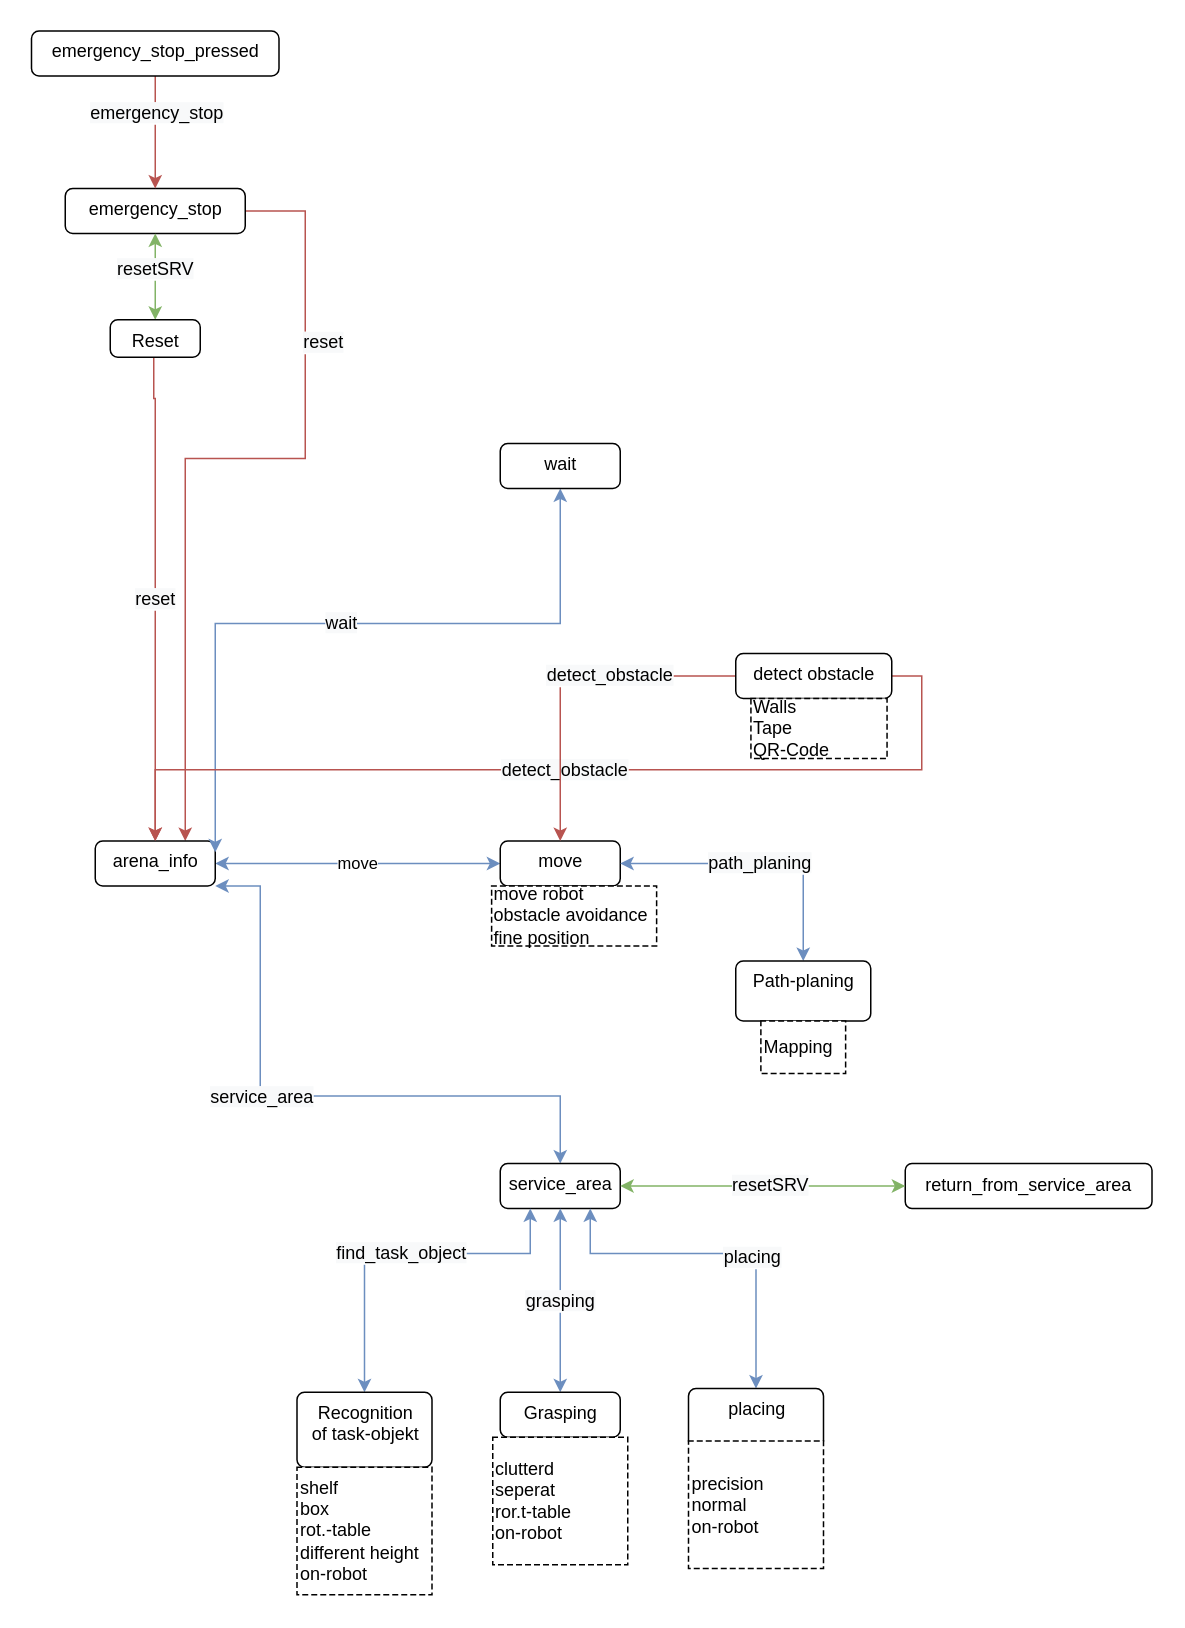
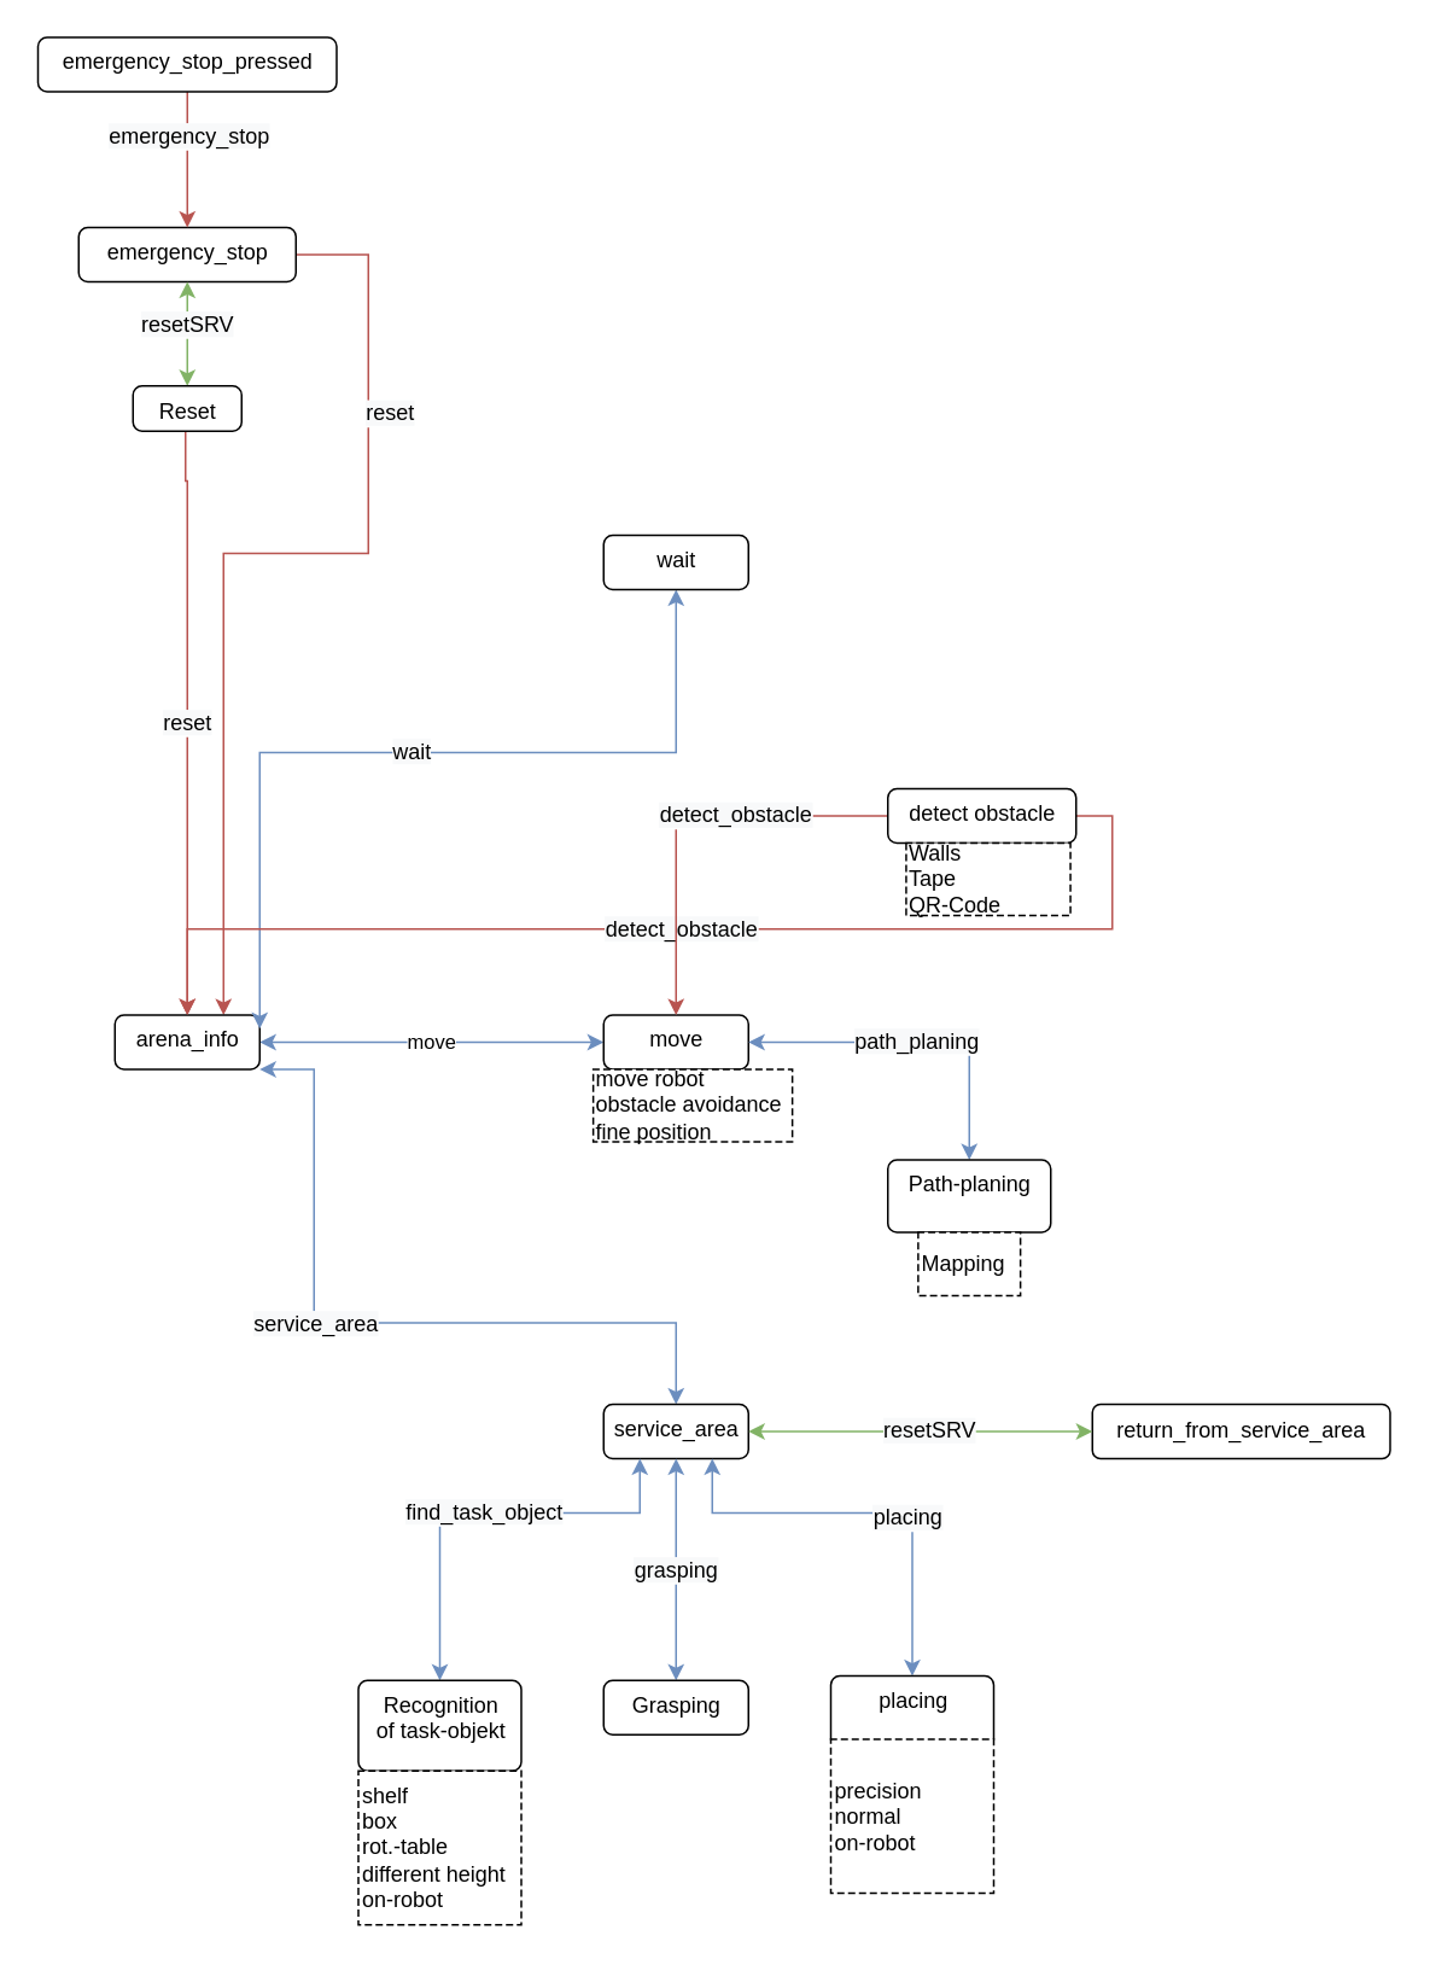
  <mxCell id="0" />
  <mxCell id="1" parent="0" />
  <mxCell id="2" value="" style="edgeStyle=orthogonalEdgeStyle;rounded=0;orthogonalLoop=1;jettySize=auto;html=1;entryX=0.75;entryY=0;entryDx=0;entryDy=0;fillColor=#f8cecc;strokeColor=#b85450;exitX=1;exitY=0.5;exitDx=0;exitDy=0;" parent="1" source="4" target="12" edge="1"><mxGeometry relative="1" as="geometry"><Array as="points"><mxPoint x="203" y="140" /><mxPoint x="203" y="305" /><mxPoint x="123" y="305" /></Array></mxGeometry></mxCell>
  <mxCell id="3" value="&lt;span style=&quot;font-size: 12px ; background-color: rgb(248 , 249 , 250)&quot;&gt;reset&lt;/span&gt;" style="edgeLabel;html=1;align=center;verticalAlign=middle;resizable=0;points=[];" vertex="1" connectable="0" parent="2"><mxGeometry x="-0.804" y="2" relative="1" as="geometry"><mxPoint x="9" y="74.5" as="offset" /></mxGeometry></mxCell>
  <mxCell id="4" value="emergency_stop" style="html=1;align=center;verticalAlign=top;rounded=1;absoluteArcSize=1;arcSize=10;dashed=0;" parent="1" vertex="1"><mxGeometry x="43" y="125" width="120" height="30" as="geometry" /></mxCell>
  <mxCell id="5" value="" style="edgeStyle=orthogonalEdgeStyle;rounded=0;orthogonalLoop=1;jettySize=auto;html=1;fillColor=#f8cecc;strokeColor=#b85450;" parent="1" source="7" target="4" edge="1"><mxGeometry relative="1" as="geometry" /></mxCell>
  <mxCell id="6" value="&lt;span style=&quot;font-size: 12px ; background-color: rgb(248 , 249 , 250)&quot;&gt;emergency_stop&lt;/span&gt;" style="edgeLabel;html=1;align=center;verticalAlign=middle;resizable=0;points=[];" vertex="1" connectable="0" parent="5"><mxGeometry x="-0.355" relative="1" as="geometry"><mxPoint as="offset" /></mxGeometry></mxCell>
  <mxCell id="7" value="emergency_stop_pressed" style="html=1;align=center;verticalAlign=top;rounded=1;absoluteArcSize=1;arcSize=10;dashed=0;" parent="1" vertex="1"><mxGeometry x="20.5" y="20" width="165" height="30" as="geometry" /></mxCell>
  <mxCell id="8" value="&lt;span style=&quot;color: rgb(0 , 0 , 0) ; font-family: &amp;#34;helvetica&amp;#34; ; font-size: 12px ; font-style: normal ; font-weight: 400 ; letter-spacing: normal ; text-align: center ; text-indent: 0px ; text-transform: none ; word-spacing: 0px ; background-color: rgb(248 , 249 , 250) ; display: inline ; float: none&quot;&gt;reset&lt;/span&gt;" style="edgeStyle=orthogonalEdgeStyle;rounded=0;orthogonalLoop=1;jettySize=auto;html=1;fillColor=#f8cecc;strokeColor=#b85450;entryX=0.5;entryY=0;entryDx=0;entryDy=0;" parent="1" target="12" edge="1"><mxGeometry relative="1" as="geometry"><mxPoint x="102" y="237.5" as="sourcePoint" /><mxPoint x="102" y="305" as="targetPoint" /><Array as="points"><mxPoint x="102" y="265" /></Array></mxGeometry></mxCell>
  <mxCell id="9" value="&lt;span style=&quot;color: rgb(0 , 0 , 0) ; font-family: &amp;#34;helvetica&amp;#34; ; font-size: 12px ; font-style: normal ; font-weight: 400 ; letter-spacing: normal ; text-align: center ; text-indent: 0px ; text-transform: none ; word-spacing: 0px ; background-color: rgb(248 , 249 , 250) ; display: inline ; float: none&quot;&gt;resetSRV&lt;/span&gt;" style="edgeStyle=orthogonalEdgeStyle;rounded=0;orthogonalLoop=1;jettySize=auto;html=1;entryX=0.5;entryY=1;entryDx=0;entryDy=0;fillColor=#d5e8d4;strokeColor=#82b366;startArrow=classic;startFill=1;" parent="1" source="10" target="4" edge="1"><mxGeometry x="0.181" relative="1" as="geometry"><mxPoint x="173" y="140" as="targetPoint" /><Array as="points"><mxPoint x="103" y="165" /><mxPoint x="103" y="165" /></Array><mxPoint as="offset" /></mxGeometry></mxCell>
  <mxCell id="10" value="Reset" style="html=1;align=center;verticalAlign=top;rounded=1;absoluteArcSize=1;arcSize=10;dashed=0;" parent="1" vertex="1"><mxGeometry x="73" y="212.5" width="60" height="25" as="geometry" /></mxCell>
  <mxCell id="11" value="move" style="edgeStyle=orthogonalEdgeStyle;rounded=0;orthogonalLoop=1;jettySize=auto;html=1;fillColor=#dae8fc;strokeColor=#6c8ebf;startArrow=classic;startFill=1;exitX=1;exitY=0.5;exitDx=0;exitDy=0;" parent="1" source="12" target="15" edge="1"><mxGeometry relative="1" as="geometry"><Array as="points"><mxPoint x="293" y="575" /><mxPoint x="293" y="575" /></Array></mxGeometry></mxCell>
  <mxCell id="12" value="arena_info" style="html=1;align=center;verticalAlign=top;rounded=1;absoluteArcSize=1;arcSize=10;dashed=0;" parent="1" vertex="1"><mxGeometry x="63" y="560" width="80" height="30" as="geometry" /></mxCell>
  <mxCell id="13" value="&lt;span style=&quot;color: rgb(0 , 0 , 0) ; font-family: &amp;#34;helvetica&amp;#34; ; font-size: 12px ; font-style: normal ; font-weight: 400 ; letter-spacing: normal ; text-align: center ; text-indent: 0px ; text-transform: none ; word-spacing: 0px ; background-color: rgb(248 , 249 , 250) ; display: inline ; float: none&quot;&gt;wait&lt;/span&gt;" style="rounded=0;orthogonalLoop=1;jettySize=auto;html=1;fillColor=#dae8fc;strokeColor=#6c8ebf;edgeStyle=elbowEdgeStyle;elbow=vertical;startArrow=classic;startFill=1;entryX=1;entryY=0.25;entryDx=0;entryDy=0;" parent="1" source="14" target="12" edge="1"><mxGeometry relative="1" as="geometry"><Array as="points"><mxPoint x="183" y="415" /><mxPoint x="313" y="405" /><mxPoint x="223" y="560" /><mxPoint x="243" y="495" /><mxPoint x="263" y="445" /><mxPoint x="253" y="525" /><mxPoint x="193" y="495" /><mxPoint x="283" y="475" /><mxPoint x="173" y="560" /><mxPoint x="213" y="525" /><mxPoint x="263" y="505" /><mxPoint x="223" y="560" /><mxPoint x="213" y="405" /><mxPoint x="273" y="560" /><mxPoint x="213" y="505" /><mxPoint x="373" y="375" /><mxPoint x="193" y="445" /><mxPoint x="323" y="335" /><mxPoint x="113" y="495" /></Array><mxPoint x="233" y="525" as="targetPoint" /></mxGeometry></mxCell>
  <mxCell id="14" value="wait" style="html=1;align=center;verticalAlign=top;rounded=1;absoluteArcSize=1;arcSize=10;dashed=0;" parent="1" vertex="1"><mxGeometry x="333" y="295" width="80" height="30" as="geometry" /></mxCell>
  <mxCell id="15" value="move" style="html=1;align=center;verticalAlign=top;rounded=1;absoluteArcSize=1;arcSize=10;dashed=0;" parent="1" vertex="1"><mxGeometry x="333" y="560" width="80" height="30" as="geometry" /></mxCell>
  <mxCell id="16" value="" style="edgeStyle=orthogonalEdgeStyle;rounded=0;orthogonalLoop=1;jettySize=auto;html=1;fillColor=#dae8fc;strokeColor=#6c8ebf;startArrow=classic;startFill=1;entryX=1;entryY=1;entryDx=0;entryDy=0;" parent="1" source="18" target="12" edge="1"><mxGeometry relative="1" as="geometry"><Array as="points"><mxPoint x="173" y="730" /><mxPoint x="173" y="590" /></Array></mxGeometry></mxCell>
  <mxCell id="17" value="&lt;span style=&quot;font-size: 12px ; background-color: rgb(248 , 249 , 250)&quot;&gt;service_area&lt;/span&gt;" style="edgeLabel;html=1;align=center;verticalAlign=middle;resizable=0;points=[];" vertex="1" connectable="0" parent="16"><mxGeometry x="0.057" y="-3" relative="1" as="geometry"><mxPoint x="-26" y="3" as="offset" /></mxGeometry></mxCell>
  <mxCell id="18" value="service_area" style="html=1;align=center;verticalAlign=top;rounded=1;absoluteArcSize=1;arcSize=10;dashed=0;" parent="1" vertex="1"><mxGeometry x="333" y="775" width="80" height="30" as="geometry" /></mxCell>
  <mxCell id="19" value="&lt;span style=&quot;color: rgb(0 , 0 , 0) ; font-family: &amp;#34;helvetica&amp;#34; ; font-size: 12px ; font-style: normal ; font-weight: 400 ; letter-spacing: normal ; text-align: center ; text-indent: 0px ; text-transform: none ; word-spacing: 0px ; background-color: rgb(248 , 249 , 250) ; display: inline ; float: none&quot;&gt;path_planing&lt;/span&gt;" style="edgeStyle=orthogonalEdgeStyle;rounded=0;orthogonalLoop=1;jettySize=auto;html=1;entryX=1;entryY=0.5;entryDx=0;entryDy=0;fillColor=#dae8fc;strokeColor=#6c8ebf;exitX=0.5;exitY=0;exitDx=0;exitDy=0;startArrow=classic;startFill=1;" parent="1" source="20" target="15" edge="1"><mxGeometry relative="1" as="geometry"><Array as="points"><mxPoint x="535" y="575" /></Array><mxPoint x="513.75" y="455" as="sourcePoint" /></mxGeometry></mxCell>
  <mxCell id="20" value="Path-planing&lt;br&gt;" style="html=1;align=center;verticalAlign=top;rounded=1;absoluteArcSize=1;arcSize=10;dashed=0;" parent="1" vertex="1"><mxGeometry x="490" y="640" width="90" height="40" as="geometry" /></mxCell>
  <mxCell id="21" value="&lt;span style=&quot;color: rgb(0 , 0 , 0) ; font-family: &amp;#34;helvetica&amp;#34; ; font-size: 12px ; font-style: normal ; font-weight: 400 ; letter-spacing: normal ; text-align: center ; text-indent: 0px ; text-transform: none ; word-spacing: 0px ; background-color: rgb(248 , 249 , 250) ; display: inline ; float: none&quot;&gt;detect_obstacle&lt;/span&gt;" style="edgeStyle=orthogonalEdgeStyle;rounded=0;orthogonalLoop=1;jettySize=auto;html=1;fillColor=#f8cecc;strokeColor=#b85450;exitX=1;exitY=0.5;exitDx=0;exitDy=0;" parent="1" source="24" target="12" edge="1"><mxGeometry relative="1" as="geometry"><mxPoint x="536.25" y="455" as="targetPoint" /></mxGeometry></mxCell>
  <mxCell id="22" value="" style="edgeStyle=orthogonalEdgeStyle;rounded=0;orthogonalLoop=1;jettySize=auto;html=1;fillColor=#f8cecc;strokeColor=#b85450;entryX=0.5;entryY=0;entryDx=0;entryDy=0;exitX=0;exitY=0.5;exitDx=0;exitDy=0;" parent="1" source="24" target="15" edge="1"><mxGeometry relative="1" as="geometry"><Array as="points"><mxPoint x="373" y="450" /></Array></mxGeometry></mxCell>
  <mxCell id="23" value="&lt;span style=&quot;font-size: 12px ; background-color: rgb(248 , 249 , 250)&quot;&gt;detect_obstacle&lt;/span&gt;" style="edgeLabel;html=1;align=center;verticalAlign=middle;resizable=0;points=[];" vertex="1" connectable="0" parent="22"><mxGeometry x="-0.249" y="-1" relative="1" as="geometry"><mxPoint as="offset" /></mxGeometry></mxCell>
  <mxCell id="24" value="detect obstacle" style="html=1;align=center;verticalAlign=top;rounded=1;absoluteArcSize=1;arcSize=10;dashed=0;" parent="1" vertex="1"><mxGeometry x="490" y="435" width="104" height="30" as="geometry" /></mxCell>
  <mxCell id="25" value="Walls&lt;br&gt;Tape&lt;br&gt;QR-Code" style="shape=partialRectangle;html=1;top=1;align=left;dashed=1;" parent="1" vertex="1"><mxGeometry x="500.12" y="465" width="90.75" height="40" as="geometry" /></mxCell>
  <mxCell id="26" value="move robot&lt;br&gt;obstacle avoidance&lt;br&gt;fine position" style="shape=partialRectangle;html=1;top=1;align=left;dashed=1;" parent="1" vertex="1"><mxGeometry x="327.25" y="590" width="110" height="40" as="geometry" /></mxCell>
  <mxCell id="27" value="" style="edgeStyle=orthogonalEdgeStyle;rounded=0;orthogonalLoop=1;jettySize=auto;html=1;fillColor=#dae8fc;strokeColor=#6c8ebf;startArrow=classic;startFill=1;entryX=0.75;entryY=1;entryDx=0;entryDy=0;" parent="1" source="29" edge="1" target="18"><mxGeometry relative="1" as="geometry"><mxPoint x="584" y="775" as="targetPoint" /><Array as="points"><mxPoint x="504" y="835" /><mxPoint x="393" y="835" /></Array></mxGeometry></mxCell>
  <mxCell id="28" value="&lt;span style=&quot;font-size: 12px ; background-color: rgb(248 , 249 , 250)&quot;&gt;placing&lt;/span&gt;" style="edgeLabel;html=1;align=center;verticalAlign=middle;resizable=0;points=[];" vertex="1" connectable="0" parent="27"><mxGeometry x="-0.037" y="2" relative="1" as="geometry"><mxPoint x="17.62" as="offset" /></mxGeometry></mxCell>
  <mxCell id="29" value="placing" style="html=1;align=center;verticalAlign=top;rounded=1;absoluteArcSize=1;arcSize=10;dashed=0;" parent="1" vertex="1"><mxGeometry x="458.5" y="925" width="90" height="40" as="geometry" /></mxCell>
  <mxCell id="30" value="&lt;span style=&quot;color: rgb(0 , 0 , 0) ; font-family: &amp;#34;helvetica&amp;#34; ; font-size: 12px ; font-style: normal ; font-weight: 400 ; letter-spacing: normal ; text-align: center ; text-indent: 0px ; text-transform: none ; word-spacing: 0px ; background-color: rgb(248 , 249 , 250) ; display: inline ; float: none&quot;&gt;find_task_object&lt;/span&gt;" style="edgeStyle=orthogonalEdgeStyle;rounded=0;orthogonalLoop=1;jettySize=auto;html=1;fillColor=#dae8fc;strokeColor=#6c8ebf;entryX=0.25;entryY=1;entryDx=0;entryDy=0;startArrow=classic;startFill=1;exitX=0.5;exitY=0;exitDx=0;exitDy=0;" parent="1" source="31" target="18" edge="1"><mxGeometry relative="1" as="geometry"><mxPoint x="544" y="775" as="targetPoint" /><Array as="points"><mxPoint x="243" y="835" /><mxPoint x="353" y="835" /></Array></mxGeometry></mxCell>
  <mxCell id="31" value="Recognition &lt;br&gt;of task-objekt" style="html=1;align=center;verticalAlign=top;rounded=1;absoluteArcSize=1;arcSize=10;dashed=0;" parent="1" vertex="1"><mxGeometry x="197.5" y="927.5" width="90" height="50" as="geometry" /></mxCell>
  <mxCell id="32" value="&lt;span style=&quot;color: rgb(0 , 0 , 0) ; font-family: &amp;#34;helvetica&amp;#34; ; font-size: 12px ; font-style: normal ; font-weight: 400 ; letter-spacing: normal ; text-align: center ; text-indent: 0px ; text-transform: none ; word-spacing: 0px ; background-color: rgb(248 , 249 , 250) ; display: inline ; float: none&quot;&gt;grasping&lt;/span&gt;" style="edgeStyle=orthogonalEdgeStyle;rounded=0;orthogonalLoop=1;jettySize=auto;html=1;entryX=0.5;entryY=1;entryDx=0;entryDy=0;fillColor=#dae8fc;strokeColor=#6c8ebf;startArrow=classic;startFill=1;" parent="1" source="33" target="18" edge="1"><mxGeometry relative="1" as="geometry"><Array as="points"><mxPoint x="373" y="885" /><mxPoint x="373" y="885" /></Array></mxGeometry></mxCell>
  <mxCell id="33" value="Grasping" style="html=1;align=center;verticalAlign=top;rounded=1;absoluteArcSize=1;arcSize=10;dashed=0;" parent="1" vertex="1"><mxGeometry x="333" y="927.5" width="80" height="30" as="geometry" /></mxCell>
  <mxCell id="34" value="shelf&lt;br&gt;box&lt;br&gt;rot.-table&lt;br&gt;different height&lt;br&gt;on-robot" style="shape=partialRectangle;html=1;top=1;align=left;dashed=1;" parent="1" vertex="1"><mxGeometry x="197.5" y="977.5" width="90" height="85" as="geometry" /></mxCell>
- <mxCell id="35" value="clutterd&lt;br&gt;seperat&lt;br&gt;ror.t-table&lt;br&gt;on-robot" style="shape=partialRectangle;html=1;top=1;align=left;dashed=1;" parent="1" vertex="1"><mxGeometry x="328" y="957.5" width="90" height="85" as="geometry" /></mxCell>
  <mxCell id="36" value="precision&lt;br&gt;normal&lt;br&gt;on-robot" style="shape=partialRectangle;html=1;top=1;align=left;dashed=1;" parent="1" vertex="1"><mxGeometry x="458.5" y="960" width="90" height="85" as="geometry" /></mxCell>
  <mxCell id="37" style="edgeStyle=orthogonalEdgeStyle;rounded=0;orthogonalLoop=1;jettySize=auto;html=1;exitX=0.5;exitY=1;exitDx=0;exitDy=0;" parent="1" source="4" target="4" edge="1"><mxGeometry relative="1" as="geometry" /></mxCell>
  <mxCell id="38" style="edgeStyle=orthogonalEdgeStyle;rounded=0;orthogonalLoop=1;jettySize=auto;html=1;exitX=0.5;exitY=1;exitDx=0;exitDy=0;" parent="1" edge="1"><mxGeometry relative="1" as="geometry"><mxPoint x="33" y="360" as="sourcePoint" /><mxPoint x="33" y="360" as="targetPoint" /></mxGeometry></mxCell>
  <mxCell id="39" value="Mapping" style="shape=partialRectangle;html=1;top=1;align=left;dashed=1;" parent="1" vertex="1"><mxGeometry x="506.75" y="680" width="56.5" height="35" as="geometry" /></mxCell>
  <mxCell id="40" value="return_from_service_area" style="rounded=1;whiteSpace=wrap;html=1;" vertex="1" parent="1"><mxGeometry x="603" y="775" width="164.5" height="30" as="geometry" /></mxCell>
  <mxCell id="41" value="&lt;span style=&quot;color: rgb(0 , 0 , 0) ; font-family: &amp;#34;helvetica&amp;#34; ; font-size: 12px ; font-style: normal ; font-weight: 400 ; letter-spacing: normal ; text-align: center ; text-indent: 0px ; text-transform: none ; word-spacing: 0px ; background-color: rgb(248 , 249 , 250) ; display: inline ; float: none&quot;&gt;resetSRV&lt;/span&gt;" style="edgeStyle=orthogonalEdgeStyle;rounded=0;orthogonalLoop=1;jettySize=auto;html=1;entryX=0;entryY=0.5;entryDx=0;entryDy=0;fillColor=#d5e8d4;strokeColor=#82b366;startArrow=classic;startFill=1;exitX=1;exitY=0.5;exitDx=0;exitDy=0;" edge="1" parent="1" source="18" target="40"><mxGeometry x="0.053" relative="1" as="geometry"><mxPoint x="113" y="165" as="targetPoint" /><mxPoint x="113" y="222.5" as="sourcePoint" /><Array as="points"><mxPoint x="523" y="790" /><mxPoint x="523" y="790" /></Array><mxPoint as="offset" /></mxGeometry></mxCell>
